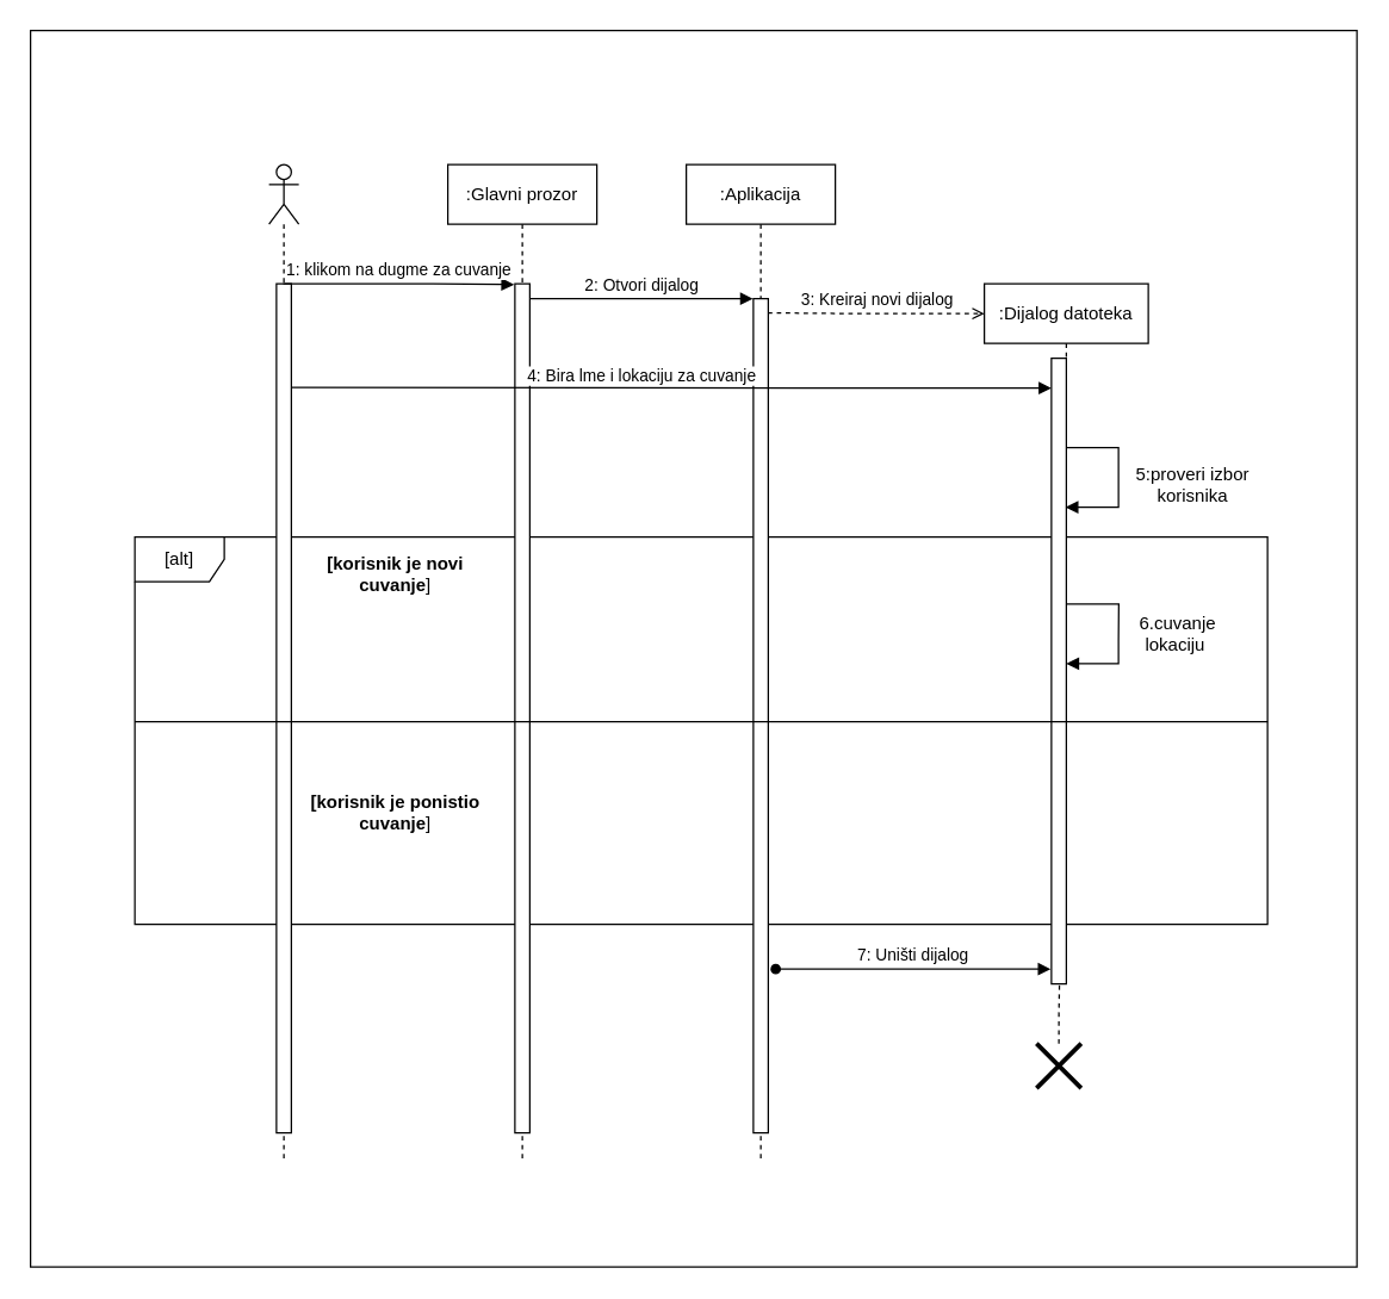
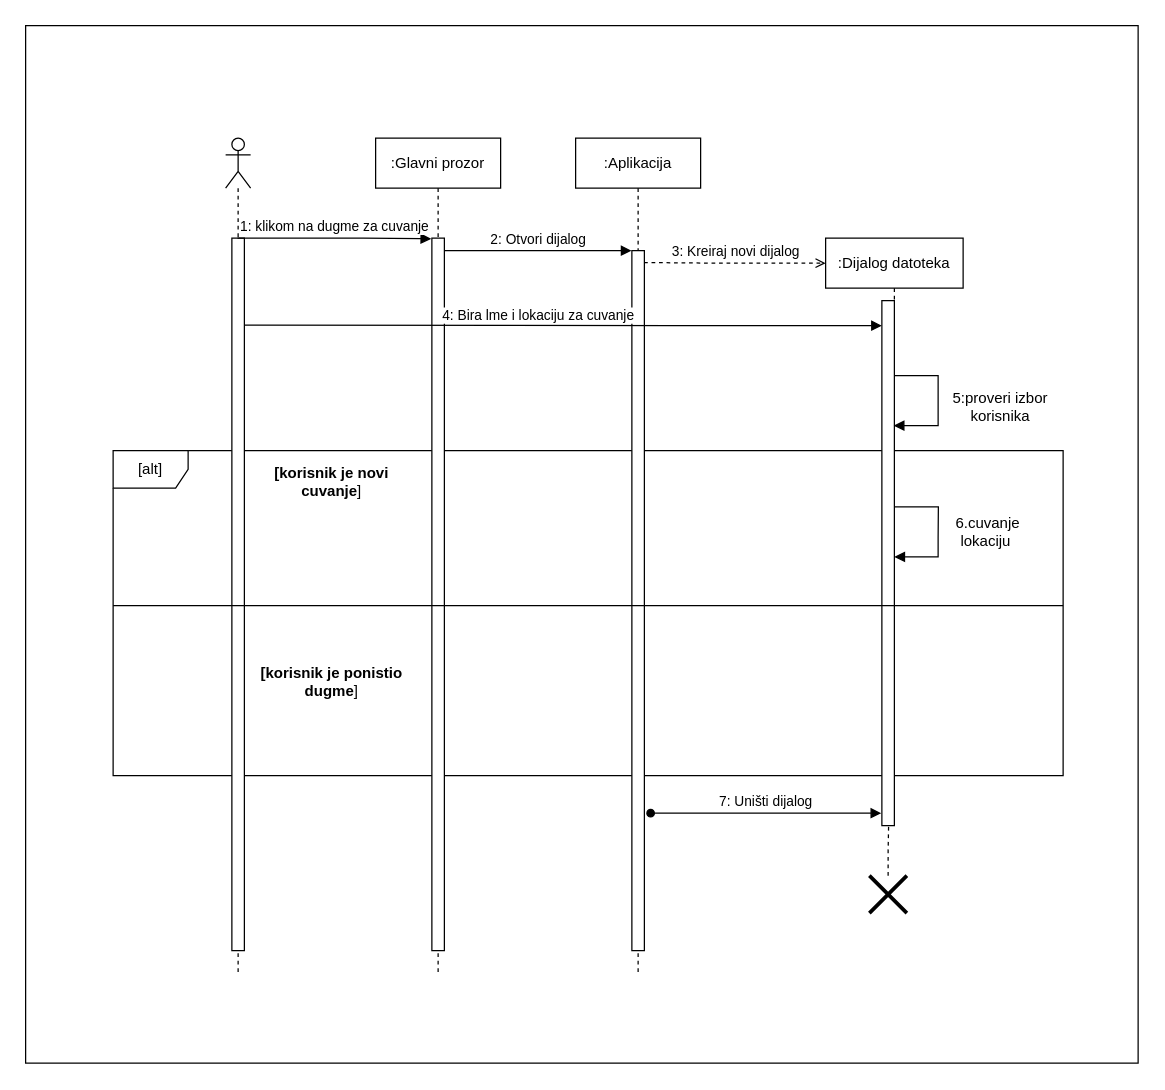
  <mxCell id="0" />
  <mxCell id="1" parent="0" />
  <mxCell id="2" value="" style="rounded=0;whiteSpace=wrap;html=1;" vertex="1" parent="1"><mxGeometry x="20" y="20" width="890" height="830" as="geometry" /></mxCell>
  <mxCell id="3" value="[alt]" style="shape=umlFrame;whiteSpace=wrap;html=1;" vertex="1" parent="1"><mxGeometry x="90" y="360" width="760" height="260" as="geometry" /></mxCell>
  <mxCell id="4" value="" style="shape=umlLifeline;participant=umlActor;perimeter=lifelinePerimeter;whiteSpace=wrap;html=1;container=1;collapsible=0;recursiveResize=0;verticalAlign=top;spacingTop=36;outlineConnect=0;" vertex="1" parent="1"><mxGeometry y="110" width="20" height="670" as="geometry" x="180" /></mxCell>
  <mxCell id="5" value="" style="html=1;points=[];perimeter=orthogonalPerimeter;fontSize=10;" vertex="1" parent="4"><mxGeometry x="5" y="80" width="10" height="570" as="geometry" /></mxCell>
  <mxCell id="6" value=":Aplikacija" style="shape=umlLifeline;perimeter=lifelinePerimeter;whiteSpace=wrap;html=1;container=1;collapsible=0;recursiveResize=0;outlineConnect=0;" vertex="1" parent="1"><mxGeometry x="460" y="110" width="100" height="670" as="geometry" /></mxCell>
  <mxCell id="7" value="" style="html=1;points=[];perimeter=orthogonalPerimeter;" vertex="1" parent="6"><mxGeometry x="45" y="90" width="10" height="560" as="geometry" /></mxCell>
  <mxCell id="8" value=":Glavni prozor" style="shape=umlLifeline;perimeter=lifelinePerimeter;whiteSpace=wrap;html=1;container=1;collapsible=0;recursiveResize=0;outlineConnect=0;" vertex="1" parent="1"><mxGeometry x="300" y="110" width="100" height="670" as="geometry" /></mxCell>
  <mxCell id="9" value="" style="html=1;points=[];perimeter=orthogonalPerimeter;" vertex="1" parent="8"><mxGeometry x="45" y="80" width="10" height="570" as="geometry" /></mxCell>
  <mxCell id="10" value="1: klikom na dugme za cuvanje" style="html=1;verticalAlign=bottom;endArrow=block;rounded=0;entryX=-0.057;entryY=0.001;entryDx=0;entryDy=0;entryPerimeter=0;" edge="1" parent="1" source="4" target="9"><mxGeometry width="80" relative="1" as="geometry"><mxPoint x="230" y="190" as="sourcePoint" /><mxPoint x="310" y="190" as="targetPoint" /><Array as="points"><mxPoint x="290" y="190" /></Array></mxGeometry></mxCell>
  <mxCell id="11" value="3: Kreiraj novi dijalog" style="html=1;verticalAlign=bottom;endArrow=open;rounded=0;dashed=1;endFill=0;exitX=0.972;exitY=0.017;exitDx=0;exitDy=0;exitPerimeter=0;" edge="1" parent="1" source="7"><mxGeometry width="80" relative="1" as="geometry"><mxPoint x="520" y="210" as="sourcePoint" /><mxPoint x="660" y="210" as="targetPoint" /><Array as="points"><mxPoint x="570" y="210" /></Array></mxGeometry></mxCell>
  <mxCell id="12" value="2: Otvori dijalog" style="html=1;verticalAlign=bottom;endArrow=block;rounded=0;entryX=-0.028;entryY=0;entryDx=0;entryDy=0;entryPerimeter=0;" edge="1" parent="1" target="7"><mxGeometry width="80" relative="1" as="geometry"><mxPoint x="355" y="200" as="sourcePoint" /><mxPoint x="435" y="200" as="targetPoint" /></mxGeometry></mxCell>
  <mxCell id="13" value=":Dijalog datoteka" style="shape=umlLifeline;perimeter=lifelinePerimeter;whiteSpace=wrap;html=1;container=1;collapsible=0;recursiveResize=0;outlineConnect=0;" vertex="1" parent="1"><mxGeometry x="660" y="190" width="110" height="470" as="geometry" /></mxCell>
  <mxCell id="14" value="" style="html=1;points=[];perimeter=orthogonalPerimeter;" vertex="1" parent="13"><mxGeometry x="45" y="50" width="10" height="420" as="geometry" /></mxCell>
  <mxCell id="15" value="" style="html=1;verticalAlign=bottom;endArrow=block;rounded=0;" edge="1" parent="13" target="13"><mxGeometry width="80" relative="1" as="geometry"><mxPoint x="55" y="110" as="sourcePoint" /><mxPoint x="60" y="150" as="targetPoint" /><Array as="points"><mxPoint x="90" y="110" /><mxPoint x="90" y="150" /></Array></mxGeometry></mxCell>
  <mxCell id="16" value="" style="html=1;verticalAlign=bottom;endArrow=block;rounded=0;" edge="1" parent="13"><mxGeometry width="80" relative="1" as="geometry"><mxPoint x="55.19" y="215.0" as="sourcePoint" /><mxPoint x="55.0" y="255.0" as="targetPoint" /><Array as="points"><mxPoint x="90.19" y="215" /><mxPoint x="90" y="240" /><mxPoint x="90" y="255" /></Array></mxGeometry></mxCell>
  <mxCell id="17" value="4: Bira lme i lokaciju za cuvanje" style="html=1;verticalAlign=bottom;endArrow=block;rounded=0;exitX=1.014;exitY=0.122;exitDx=0;exitDy=0;exitPerimeter=0;" edge="1" parent="1" source="5" target="14"><mxGeometry x="-0.077" y="-1" width="80" relative="1" as="geometry"><mxPoint x="210" y="260" as="sourcePoint" /><mxPoint x="680" y="260" as="targetPoint" /><Array as="points"><mxPoint x="540" y="260" /></Array><mxPoint as="offset" /></mxGeometry></mxCell>
  <mxCell id="18" value="" style="line;strokeWidth=1;fillColor=none;align=left;verticalAlign=middle;spacingTop=-1;spacingLeft=3;spacingRight=3;rotatable=0;labelPosition=right;points=[];portConstraint=eastwest;strokeColor=inherit;fontSize=10;" vertex="1" parent="1"><mxGeometry x="90" y="480" width="760" height="8" as="geometry" /></mxCell>
  <mxCell id="19" value="5:proveri izbor korisnika" style="text;html=1;strokeColor=none;fillColor=none;align=center;verticalAlign=middle;whiteSpace=wrap;rounded=0;" vertex="1" parent="1"><mxGeometry x="750" y="310" width="100" height="30" as="geometry" /></mxCell>
  <mxCell id="20" value="&lt;b&gt;[korisnik je novi cuvanje&lt;/b&gt;]" style="text;html=1;strokeColor=none;fillColor=none;align=center;verticalAlign=middle;whiteSpace=wrap;rounded=0;" vertex="1" parent="1"><mxGeometry x="200" y="370" width="130" height="30" as="geometry" /></mxCell>
- <mxCell id="21" value="&lt;b&gt;[korisnik je ponistio cuvanje&lt;/b&gt;]" style="text;html=1;strokeColor=none;fillColor=none;align=center;verticalAlign=middle;whiteSpace=wrap;rounded=0;" vertex="1" parent="1"><mxGeometry x="200" y="530" width="130" height="30" as="geometry" /></mxCell>
+ <mxCell id="21" value="&lt;b&gt;[korisnik je ponistio dugme&lt;/b&gt;]" style="text;html=1;strokeColor=none;fillColor=none;align=center;verticalAlign=middle;whiteSpace=wrap;rounded=0;" vertex="1" parent="1"><mxGeometry x="200" y="530" width="130" height="30" as="geometry" /></mxCell>
  <mxCell id="22" value="" style="edgeStyle=orthogonalEdgeStyle;rounded=0;orthogonalLoop=1;jettySize=auto;html=1;strokeWidth=1;endArrow=none;endFill=0;entryX=0.537;entryY=1.002;entryDx=0;entryDy=0;entryPerimeter=0;dashed=1;" edge="1" parent="1" source="23" target="14"><mxGeometry relative="1" as="geometry"><mxPoint x="710" y="700" as="targetPoint" /></mxGeometry></mxCell>
  <mxCell id="23" value="" style="shape=umlDestroy;whiteSpace=wrap;html=1;strokeWidth=3;" vertex="1" parent="1"><mxGeometry x="695" y="700" width="30" height="30" as="geometry" /></mxCell>
  <mxCell id="24" value="7: Uništi dijalog" style="html=1;verticalAlign=bottom;endArrow=block;rounded=0;startArrow=oval;startFill=1;" edge="1" parent="1"><mxGeometry width="80" relative="1" as="geometry"><mxPoint x="520" y="650" as="sourcePoint" /><mxPoint x="704.5" y="650" as="targetPoint" /></mxGeometry></mxCell>
  <mxCell id="25" value="6.cuvanje lokaciju&amp;nbsp;" style="text;html=1;strokeColor=none;fillColor=none;align=center;verticalAlign=middle;whiteSpace=wrap;rounded=0;" vertex="1" parent="1"><mxGeometry x="740" y="410" width="100" height="30" as="geometry" /></mxCell>
